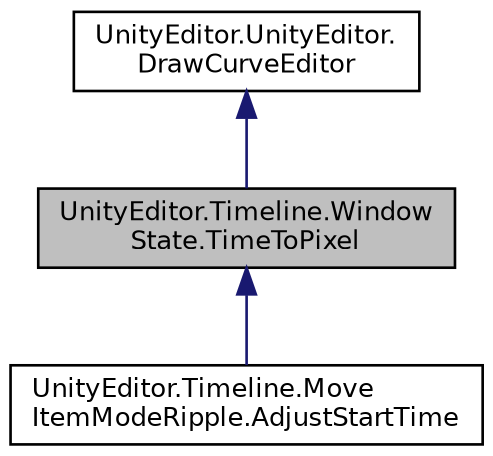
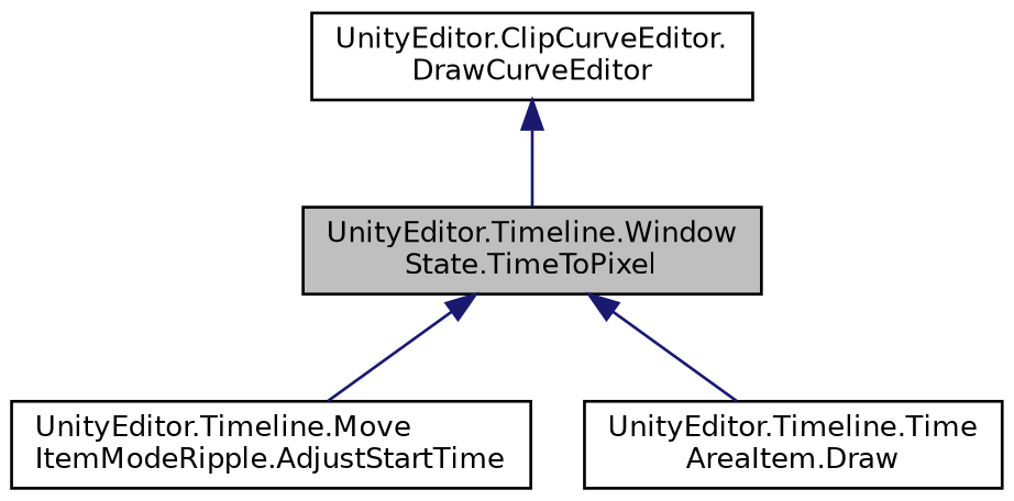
  digraph {
    rankdir=TB
    node [color=black fillcolor=white fontname=Helvetica fontsize=10 shape=record style=filled]
    edge [color=midnightblue dir=back fontname=Helvetica fontsize=10 labelfontname=Helvetica labelfontsize=10 style=solid]
    n1 [fillcolor=grey75 fontcolor=black height=0.2 label="UnityEditor.Timeline.Window\lState.TimeToPixel" width=0.4]
    n2 [height=0.2 label="UnityEditor.Timeline.Move\lItemModeRipple.AdjustStartTime" width=0.4]
-   n4 [height=0.2 label="UnityEditor.UnityEditor.\lDrawCurveEditor" width=0.4]
+   n3 [height=0.2 label="UnityEditor.Timeline.Time\lAreaItem.Draw" width=0.4]
+   n4 [height=0.2 label="UnityEditor.ClipCurveEditor.\lDrawCurveEditor" width=0.4]
    n1 -> n2
+   n1 -> n3
    n4 -> n1
  }
